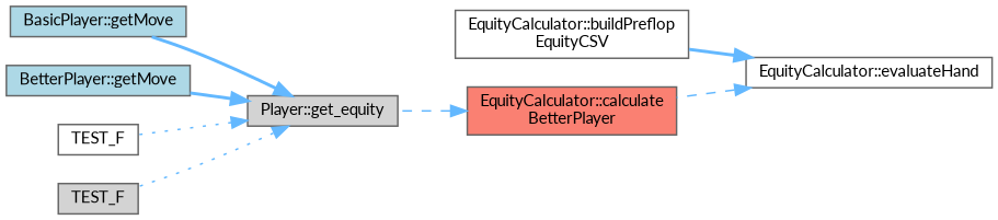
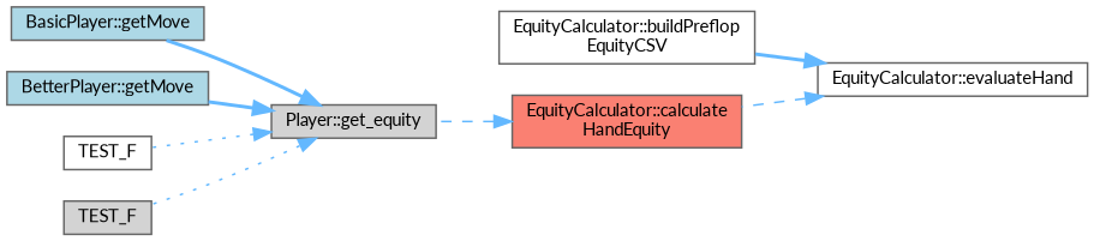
  digraph {
    fontname=Lato
    rankdir=RL
    node [color=grey40 fillcolor=white fontname=Lato fontsize=10 shape=box style=filled]
    edge [color=steelblue1 dir=back fontname=Lato fontsize=10 labelfontname=Helvetica labelfontsize=10 style=bold]
    n1 [color=gray40 fontcolor=black height=0.2 label="EquityCalculator::evaluateHand" width=0.4]
    n2 [height=0.2 label="EquityCalculator::buildPreflop\lEquityCSV" width=0.4]
-   n3 [fillcolor=salmon height=0.2 label="EquityCalculator::calculate\lBetterPlayer" width=0.4]
+   n3 [fillcolor=salmon height=0.2 label="EquityCalculator::calculate\lHandEquity" width=0.4]
    n4 [fillcolor=lightgrey height=0.2 label="Player::get_equity" width=0.4]
    n5 [fillcolor=lightblue height=0.2 label="BasicPlayer::getMove" width=0.4]
    n6 [fillcolor=lightblue height=0.2 label="BetterPlayer::getMove" width=0.4]
    n7 [height=0.2 label=TEST_F width=0.4]
    n8 [fillcolor=lightgrey height=0.2 label=TEST_F width=0.4]
    n1 -> n2
    n1 -> n3 [style=dashed]
    n3 -> n4 [style=dashed]
    n4 -> n5
    n4 -> n6
    n4 -> n7 [style=dotted]
    n4 -> n8 [style=dotted]
  }
